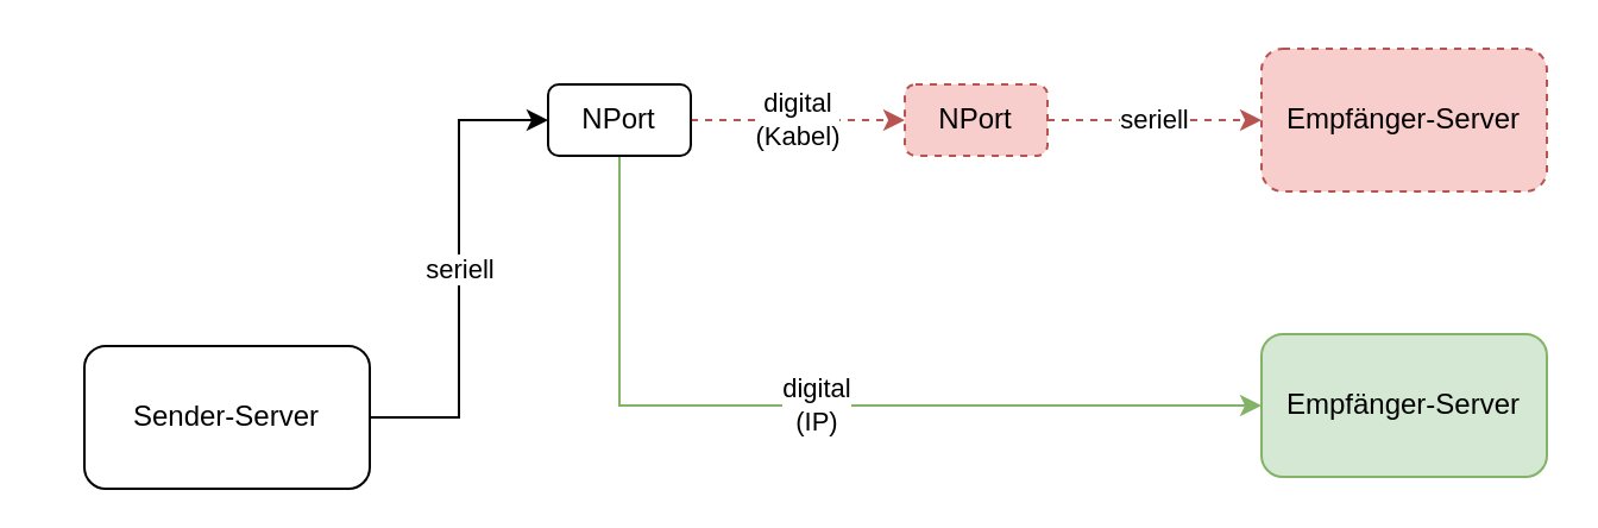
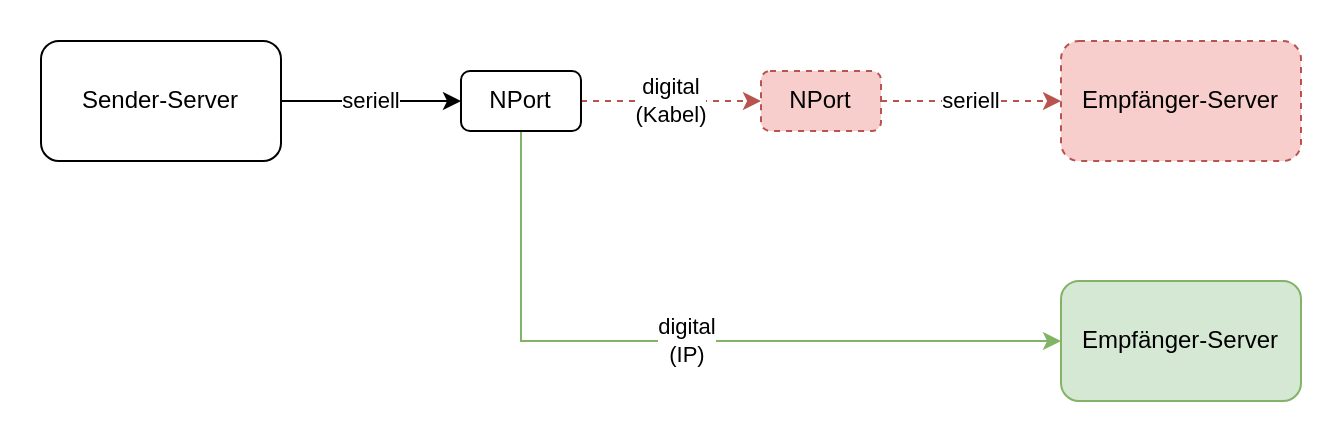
  <mxCell id="0" />
  <mxCell id="1" parent="0" />
  <mxCell id="2" value="seriell" style="edgeStyle=orthogonalEdgeStyle;rounded=0;orthogonalLoop=1;jettySize=auto;html=1;exitX=1;exitY=0.5;exitDx=0;exitDy=0;entryX=0;entryY=0.5;entryDx=0;entryDy=0;" edge="1" parent="1" source="3" target="6"><mxGeometry relative="1" as="geometry" /></mxCell>
- <mxCell id="3" value="Sender-Server" style="rounded=1;whiteSpace=wrap;html=1;" vertex="1" parent="1"><mxGeometry x="35" y="145" width="120" height="60" as="geometry" /></mxCell>
+ <mxCell id="3" value="Sender-Server" style="rounded=1;whiteSpace=wrap;html=1;" vertex="1" parent="1"><mxGeometry x="20" y="20" width="120" height="60" as="geometry" /></mxCell>
  <mxCell id="4" value="&lt;div&gt;digital&lt;/div&gt;&lt;div&gt;(Kabel)&lt;br&gt;&lt;/div&gt;" style="edgeStyle=orthogonalEdgeStyle;rounded=0;orthogonalLoop=1;jettySize=auto;html=1;exitX=1;exitY=0.5;exitDx=0;exitDy=0;entryX=0;entryY=0.5;entryDx=0;entryDy=0;dashed=1;fillColor=#f8cecc;strokeColor=#b85450;" edge="1" parent="1" source="6" target="8"><mxGeometry relative="1" as="geometry"><mxPoint x="430" y="35" as="targetPoint" /></mxGeometry></mxCell>
  <mxCell id="5" value="digital&lt;br&gt;(IP)" style="edgeStyle=orthogonalEdgeStyle;rounded=0;orthogonalLoop=1;jettySize=auto;html=1;exitX=0.5;exitY=1;exitDx=0;exitDy=0;entryX=0;entryY=0.5;entryDx=0;entryDy=0;fillColor=#d5e8d4;strokeColor=#82b366;" edge="1" parent="1" source="6" target="10"><mxGeometry relative="1" as="geometry" /></mxCell>
  <mxCell id="6" value="NPort" style="rounded=1;whiteSpace=wrap;html=1;" vertex="1" parent="1"><mxGeometry x="230" y="35" width="60" height="30" as="geometry" /></mxCell>
  <mxCell id="7" value="seriell" style="edgeStyle=orthogonalEdgeStyle;rounded=0;orthogonalLoop=1;jettySize=auto;html=1;exitX=1;exitY=0.5;exitDx=0;exitDy=0;entryX=0;entryY=0.5;entryDx=0;entryDy=0;dashed=1;fillColor=#f8cecc;strokeColor=#b85450;" edge="1" parent="1" source="8" target="9"><mxGeometry relative="1" as="geometry" /></mxCell>
  <mxCell id="8" value="NPort" style="rounded=1;whiteSpace=wrap;html=1;dashed=1;fillColor=#f8cecc;strokeColor=#b85450;" vertex="1" parent="1"><mxGeometry x="380" y="35" width="60" height="30" as="geometry" /></mxCell>
  <mxCell id="9" value="Empfänger-Server" style="rounded=1;whiteSpace=wrap;html=1;dashed=1;fillColor=#f8cecc;strokeColor=#b85450;" vertex="1" parent="1"><mxGeometry x="530" y="20" width="120" height="60" as="geometry" /></mxCell>
  <mxCell id="10" value="Empfänger-Server" style="rounded=1;whiteSpace=wrap;html=1;fillColor=#d5e8d4;strokeColor=#82b366;" vertex="1" parent="1"><mxGeometry x="530" y="140" width="120" height="60" as="geometry" /></mxCell>
